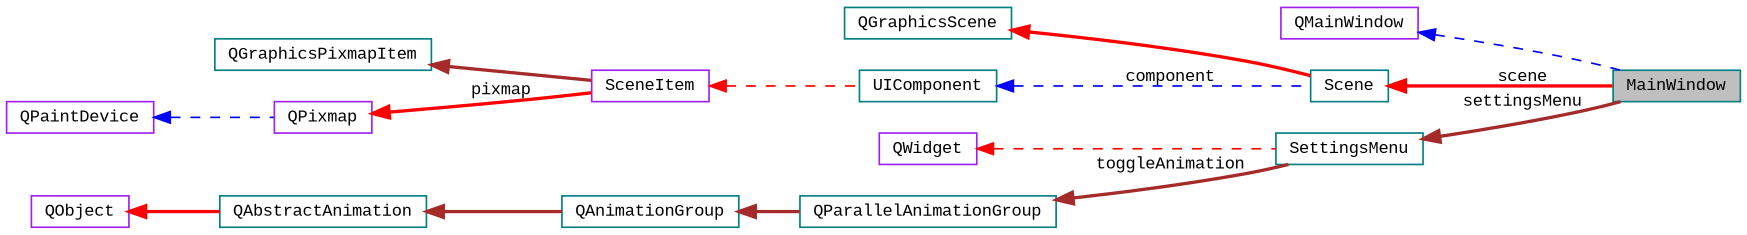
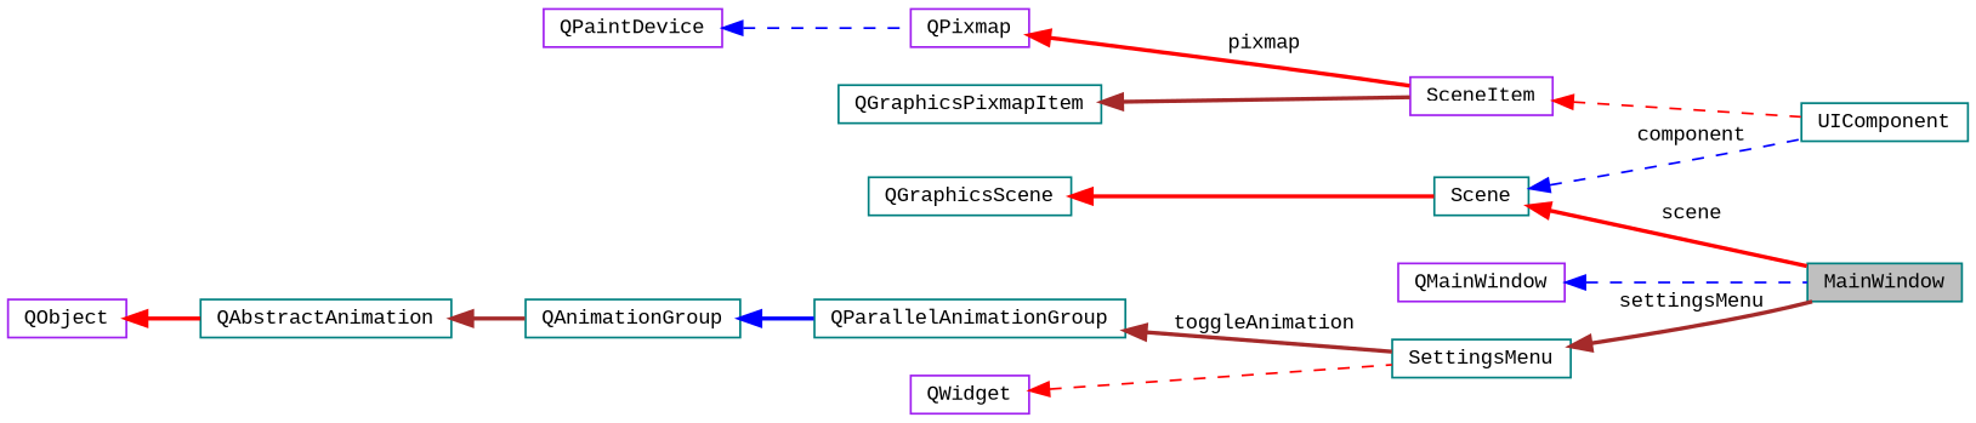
  digraph {
    fontname="Liberation Mono"
    rankdir=LR
    node [color=teal fillcolor=white fontname="Liberation Mono" fontsize=10 shape=record style=filled]
    edge [color=red dir=back fontname="Liberation Mono" fontsize=10 labelfontname=Helvetica labelfontsize=10 style=bold]
    n1 [fillcolor=grey75 fontcolor=black height=0.2 label=MainWindow width=0.4]
    n2 [color=purple height=0.2 label=QMainWindow width=0.4]
    n3 [height=0.2 label=Scene width=0.4]
    n4 [height=0.2 label=QGraphicsScene width=0.4]
    n5 [height=0.2 label=UIComponent width=0.4]
    n6 [color=purple height=0.2 label=SceneItem width=0.4]
    n7 [height=0.2 label=QGraphicsPixmapItem width=0.4]
    n8 [color=purple height=0.2 label=QPixmap width=0.4]
    n9 [color=purple height=0.2 label=QPaintDevice width=0.4]
    n10 [height=0.2 label=SettingsMenu width=0.4]
    n11 [color=purple height=0.2 label=QWidget width=0.4]
    n12 [height=0.2 label=QParallelAnimationGroup width=0.4]
    n13 [height=0.2 label=QAnimationGroup width=0.4]
    n14 [height=0.2 label=QAbstractAnimation width=0.4]
    n15 [color=purple height=0.2 label=QObject width=0.4]
    n2 -> n1 [color=blue style=dashed]
    n3 -> n1 [label=" scene"]
    n4 -> n3
-   n5 -> n3 [color=blue label=" component" style=dashed]
+   n3 -> n5 [color=blue label=" component" style=dashed]
    n6 -> n5 [style=dashed]
    n7 -> n6 [color=brown]
    n8 -> n6 [label=" pixmap"]
    n9 -> n8 [color=blue style=dashed]
    n10 -> n1 [color=brown label=" settingsMenu"]
    n11 -> n10 [style=dashed]
    n12 -> n10 [color=brown label=" toggleAnimation"]
-   n13 -> n12 [color=brown]
+   n13 -> n12 [color=blue]
    n14 -> n13 [color=brown]
    n15 -> n14
  }
